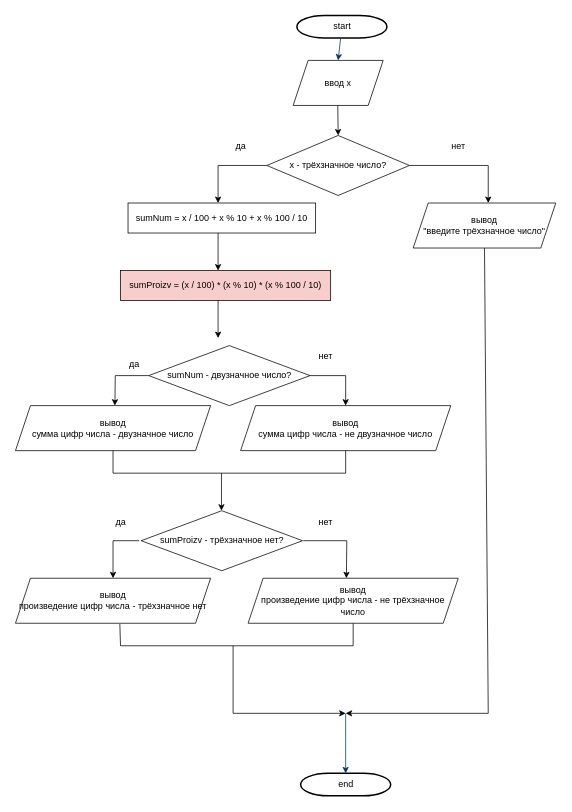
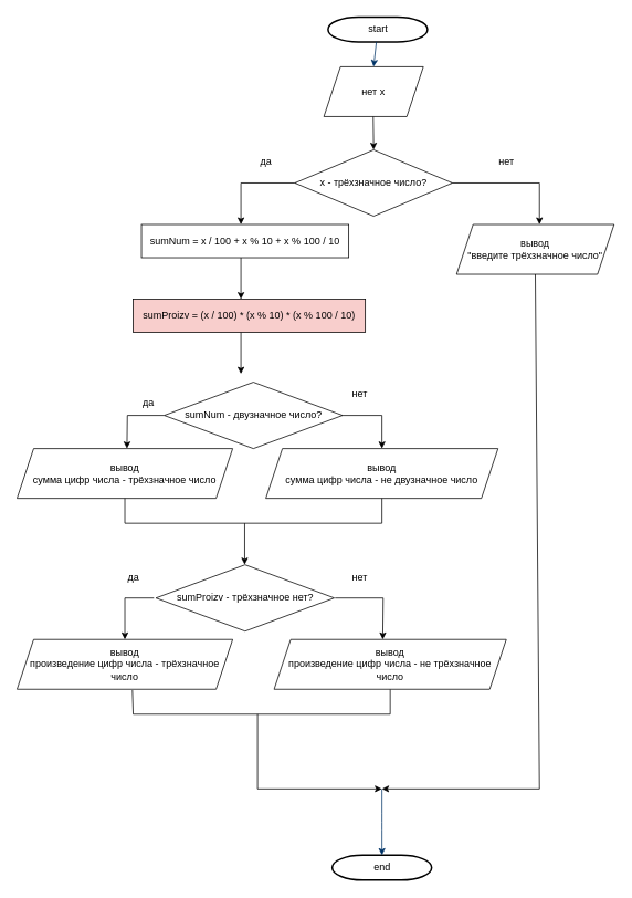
  <mxCell id="0" />
  <mxCell id="1" parent="0" />
  <mxCell id="2" value="start" style="shape=mxgraph.flowchart.terminator;strokeWidth=2;gradientColor=none;gradientDirection=north;fontStyle=0;html=1;" parent="1" vertex="1"><mxGeometry x="395" y="20" width="120" height="30" as="geometry" /></mxCell>
  <mxCell id="3" style="fontStyle=1;strokeColor=#003366;strokeWidth=1;html=1;" parent="1" source="2" edge="1"><mxGeometry relative="1" as="geometry"><mxPoint x="450" y="80" as="targetPoint" /></mxGeometry></mxCell>
  <mxCell id="4" value="end" style="shape=mxgraph.flowchart.terminator;strokeWidth=2;gradientColor=none;gradientDirection=north;fontStyle=0;html=1;" parent="1" vertex="1"><mxGeometry x="400" y="1030" width="120" height="30" as="geometry" /></mxCell>
  <mxCell id="5" value="" style="edgeStyle=elbowEdgeStyle;elbow=vertical;fontStyle=1;strokeColor=#003366;strokeWidth=1;html=1;" parent="1" edge="1"><mxGeometry width="100" height="100" as="geometry"><mxPoint x="460" y="950" as="sourcePoint" /><mxPoint x="460" y="1030" as="targetPoint" /></mxGeometry></mxCell>
- <mxCell id="6" value="ввод х" style="shape=parallelogram;perimeter=parallelogramPerimeter;whiteSpace=wrap;html=1;fixedSize=1;" parent="1" vertex="1"><mxGeometry x="390" y="80" width="120" height="60" as="geometry" /></mxCell>
+ <mxCell id="6" value="нет х" style="shape=parallelogram;perimeter=parallelogramPerimeter;whiteSpace=wrap;html=1;fixedSize=1;" parent="1" vertex="1"><mxGeometry x="390" y="80" width="120" height="60" as="geometry" /></mxCell>
  <mxCell id="7" value="" style="endArrow=classic;html=1;rounded=0;" parent="1" edge="1"><mxGeometry width="50" height="50" relative="1" as="geometry"><mxPoint x="449.5" y="140" as="sourcePoint" /><mxPoint x="450" y="180" as="targetPoint" /></mxGeometry></mxCell>
  <mxCell id="8" value="x - трёхзначное число?" style="rhombus;whiteSpace=wrap;html=1;" parent="1" vertex="1"><mxGeometry x="355" y="180" width="190" height="80" as="geometry" /></mxCell>
  <mxCell id="9" value="" style="endArrow=classic;html=1;rounded=0;" parent="1" edge="1"><mxGeometry width="50" height="50" relative="1" as="geometry"><mxPoint x="545" y="220" as="sourcePoint" /><mxPoint x="650" y="270" as="targetPoint" /><Array as="points"><mxPoint x="650" y="220" /></Array></mxGeometry></mxCell>
  <mxCell id="10" value="" style="endArrow=classic;html=1;rounded=0;" parent="1" edge="1"><mxGeometry width="50" height="50" relative="1" as="geometry"><mxPoint x="355" y="220" as="sourcePoint" /><mxPoint x="290" y="270" as="targetPoint" /><Array as="points"><mxPoint x="290" y="220" /></Array></mxGeometry></mxCell>
  <mxCell id="11" value="да" style="text;html=1;align=center;verticalAlign=middle;resizable=0;points=[];autosize=1;strokeColor=none;fillColor=none;" parent="1" vertex="1"><mxGeometry x="300" y="180" width="40" height="30" as="geometry" /></mxCell>
  <mxCell id="12" value="нет" style="text;html=1;align=center;verticalAlign=middle;resizable=0;points=[];autosize=1;strokeColor=none;fillColor=none;" parent="1" vertex="1"><mxGeometry x="590" y="180" width="40" height="30" as="geometry" /></mxCell>
  <mxCell id="13" value="вывод&lt;div&gt;&quot;введите трёхзначное число&quot;&lt;/div&gt;" style="shape=parallelogram;perimeter=parallelogramPerimeter;whiteSpace=wrap;html=1;fixedSize=1;" parent="1" vertex="1"><mxGeometry x="550" y="270" width="190" height="60" as="geometry" /></mxCell>
  <mxCell id="14" value="sumNum = x / 100 + x % 10 + x % 100 / 10" style="rounded=0;whiteSpace=wrap;html=1;" parent="1" vertex="1"><mxGeometry x="170" y="270" width="250" height="40" as="geometry" /></mxCell>
  <mxCell id="15" value="" style="endArrow=classic;html=1;rounded=0;" parent="1" edge="1"><mxGeometry width="50" height="50" relative="1" as="geometry"><mxPoint x="290" y="310" as="sourcePoint" /><mxPoint x="290" y="360" as="targetPoint" /></mxGeometry></mxCell>
  <mxCell id="16" value="sumProizv = (x / 100) * (x % 10) * (x % 100 / 10)" style="rounded=0;whiteSpace=wrap;html=1;fillColor=#f8cecc;" parent="1" vertex="1"><mxGeometry x="160" y="360" width="280" height="40" as="geometry" /></mxCell>
  <mxCell id="17" value="" style="endArrow=classic;html=1;rounded=0;" parent="1" edge="1"><mxGeometry width="50" height="50" relative="1" as="geometry"><mxPoint x="290" y="400" as="sourcePoint" /><mxPoint x="290" y="450" as="targetPoint" /></mxGeometry></mxCell>
  <mxCell id="18" value="sumProizv - трёхзначное нет?" style="rhombus;whiteSpace=wrap;html=1;" parent="1" vertex="1"><mxGeometry x="187.5" y="680" width="215" height="80" as="geometry" /></mxCell>
  <mxCell id="19" value="" style="endArrow=classic;html=1;rounded=0;exitX=1;exitY=0.5;exitDx=0;exitDy=0;" parent="1" source="27" edge="1"><mxGeometry width="50" height="50" relative="1" as="geometry"><mxPoint x="402.5" y="490" as="sourcePoint" /><mxPoint x="460" y="540" as="targetPoint" /><Array as="points"><mxPoint x="460" y="500" /></Array></mxGeometry></mxCell>
  <mxCell id="20" value="" style="endArrow=classic;html=1;rounded=0;exitX=0;exitY=0.5;exitDx=0;exitDy=0;" parent="1" source="27" edge="1"><mxGeometry width="50" height="50" relative="1" as="geometry"><mxPoint x="187.5" y="490" as="sourcePoint" /><mxPoint x="152.5" y="540" as="targetPoint" /><Array as="points"><mxPoint x="153" y="500" /></Array></mxGeometry></mxCell>
  <mxCell id="21" value="да" style="text;html=1;align=center;verticalAlign=middle;resizable=0;points=[];autosize=1;strokeColor=none;fillColor=none;" parent="1" vertex="1"><mxGeometry x="157.5" y="470" width="40" height="30" as="geometry" /></mxCell>
  <mxCell id="22" value="нет" style="text;html=1;align=center;verticalAlign=middle;resizable=0;points=[];autosize=1;strokeColor=none;fillColor=none;" parent="1" vertex="1"><mxGeometry x="412.5" y="460" width="40" height="30" as="geometry" /></mxCell>
- <mxCell id="23" value="вывод&lt;div&gt;сумма цифр числа - двузначное число&lt;br&gt;&lt;/div&gt;" style="shape=parallelogram;perimeter=parallelogramPerimeter;whiteSpace=wrap;html=1;fixedSize=1;" parent="1" vertex="1"><mxGeometry x="20" y="540" width="260" height="60" as="geometry" /></mxCell>
+ <mxCell id="23" value="вывод&lt;div&gt;сумма цифр числа - трёхзначное число&lt;br&gt;&lt;/div&gt;" style="shape=parallelogram;perimeter=parallelogramPerimeter;whiteSpace=wrap;html=1;fixedSize=1;" parent="1" vertex="1"><mxGeometry x="20" y="540" width="260" height="60" as="geometry" /></mxCell>
  <mxCell id="24" value="вывод&lt;div&gt;сумма цифр числа - не двузначное число&lt;br&gt;&lt;/div&gt;" style="shape=parallelogram;perimeter=parallelogramPerimeter;whiteSpace=wrap;html=1;fixedSize=1;" parent="1" vertex="1"><mxGeometry x="320" y="540" width="280" height="60" as="geometry" /></mxCell>
  <mxCell id="25" value="" style="endArrow=none;html=1;rounded=0;entryX=0.5;entryY=1;entryDx=0;entryDy=0;" parent="1" edge="1"><mxGeometry width="50" height="50" relative="1" as="geometry"><mxPoint x="160" y="860" as="sourcePoint" /><mxPoint x="470" y="830" as="targetPoint" /><Array as="points"><mxPoint x="470" y="860" /></Array></mxGeometry></mxCell>
  <mxCell id="26" value="" style="endArrow=classic;html=1;rounded=0;" parent="1" edge="1"><mxGeometry width="50" height="50" relative="1" as="geometry"><mxPoint x="294.5" y="630" as="sourcePoint" /><mxPoint x="294.5" y="680" as="targetPoint" /></mxGeometry></mxCell>
  <mxCell id="27" value="sumNum - двузначное число?" style="rhombus;whiteSpace=wrap;html=1;" parent="1" vertex="1"><mxGeometry x="197.5" y="460" width="215" height="80" as="geometry" /></mxCell>
  <mxCell id="28" value="" style="endArrow=classic;html=1;rounded=0;" parent="1" edge="1"><mxGeometry width="50" height="50" relative="1" as="geometry"><mxPoint x="403.5" y="720" as="sourcePoint" /><mxPoint x="461" y="770" as="targetPoint" /><Array as="points"><mxPoint x="461.5" y="720" /></Array></mxGeometry></mxCell>
  <mxCell id="29" value="" style="endArrow=classic;html=1;rounded=0;" parent="1" edge="1"><mxGeometry width="50" height="50" relative="1" as="geometry"><mxPoint x="185" y="720" as="sourcePoint" /><mxPoint x="150" y="770" as="targetPoint" /><Array as="points"><mxPoint x="150" y="720" /></Array></mxGeometry></mxCell>
  <mxCell id="30" value="да" style="text;html=1;align=center;verticalAlign=middle;resizable=0;points=[];autosize=1;strokeColor=none;fillColor=none;" parent="1" vertex="1"><mxGeometry x="140" y="680" width="40" height="30" as="geometry" /></mxCell>
  <mxCell id="31" value="нет" style="text;html=1;align=center;verticalAlign=middle;resizable=0;points=[];autosize=1;strokeColor=none;fillColor=none;" parent="1" vertex="1"><mxGeometry x="412.5" y="680" width="40" height="30" as="geometry" /></mxCell>
  <mxCell id="32" value="" style="endArrow=none;html=1;rounded=0;entryX=0.5;entryY=1;entryDx=0;entryDy=0;" parent="1" edge="1"><mxGeometry width="50" height="50" relative="1" as="geometry"><mxPoint x="150" y="630" as="sourcePoint" /><mxPoint x="460" y="600" as="targetPoint" /><Array as="points"><mxPoint x="460" y="630" /></Array></mxGeometry></mxCell>
  <mxCell id="33" value="вывод&lt;div&gt;произведение цифр числа - не трёхзначное число&lt;br&gt;&lt;/div&gt;" style="shape=parallelogram;perimeter=parallelogramPerimeter;whiteSpace=wrap;html=1;fixedSize=1;" parent="1" vertex="1"><mxGeometry x="330" y="770" width="280" height="60" as="geometry" /></mxCell>
- <mxCell id="34" value="вывод&lt;div&gt;произведение цифр числа - трёхзначное нет&lt;br&gt;&lt;/div&gt;" style="shape=parallelogram;perimeter=parallelogramPerimeter;whiteSpace=wrap;html=1;fixedSize=1;" parent="1" vertex="1"><mxGeometry x="20" y="770" width="260" height="60" as="geometry" /></mxCell>
+ <mxCell id="34" value="вывод&lt;div&gt;произведение цифр числа - трёхзначное число&lt;br&gt;&lt;/div&gt;" style="shape=parallelogram;perimeter=parallelogramPerimeter;whiteSpace=wrap;html=1;fixedSize=1;" parent="1" vertex="1"><mxGeometry x="20" y="770" width="260" height="60" as="geometry" /></mxCell>
  <mxCell id="35" value="" style="endArrow=none;html=1;rounded=0;exitX=0.535;exitY=1.017;exitDx=0;exitDy=0;exitPerimeter=0;" parent="1" source="34" edge="1"><mxGeometry width="50" height="50" relative="1" as="geometry"><mxPoint x="410" y="910" as="sourcePoint" /><mxPoint x="160" y="860" as="targetPoint" /></mxGeometry></mxCell>
  <mxCell id="36" value="" style="endArrow=none;html=1;rounded=0;" parent="1" edge="1"><mxGeometry width="50" height="50" relative="1" as="geometry"><mxPoint x="150" y="630" as="sourcePoint" /><mxPoint x="150" y="600" as="targetPoint" /></mxGeometry></mxCell>
  <mxCell id="37" value="" style="endArrow=classic;html=1;rounded=0;exitX=0.5;exitY=1;exitDx=0;exitDy=0;" parent="1" source="13" edge="1"><mxGeometry width="50" height="50" relative="1" as="geometry"><mxPoint x="680" y="820" as="sourcePoint" /><mxPoint x="460" y="950" as="targetPoint" /><Array as="points"><mxPoint x="650" y="950" /></Array></mxGeometry></mxCell>
  <mxCell id="38" value="" style="endArrow=classic;html=1;rounded=0;" parent="1" edge="1"><mxGeometry width="50" height="50" relative="1" as="geometry"><mxPoint x="310" y="860" as="sourcePoint" /><mxPoint x="460" y="950" as="targetPoint" /><Array as="points"><mxPoint x="310" y="950" /></Array></mxGeometry></mxCell>
